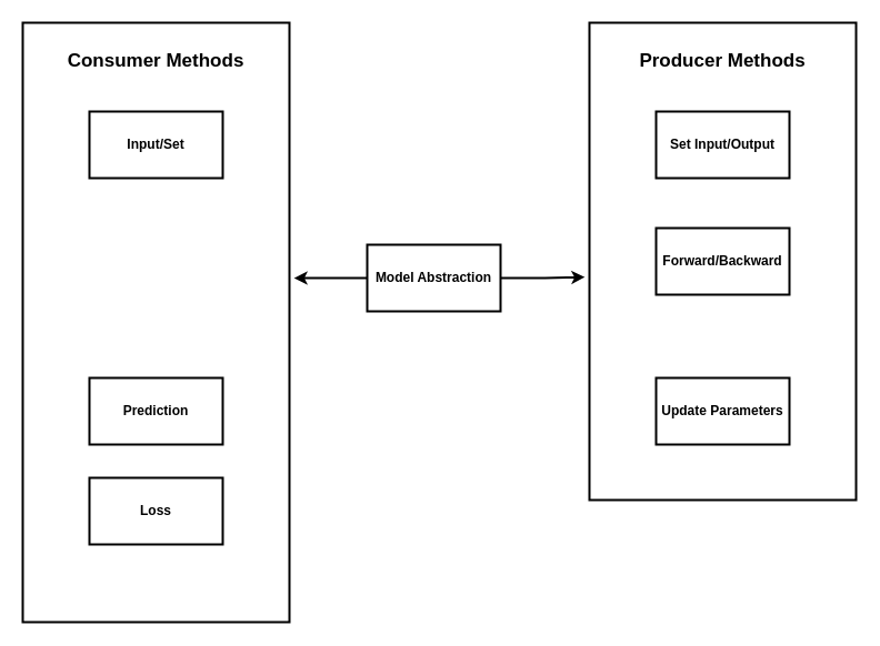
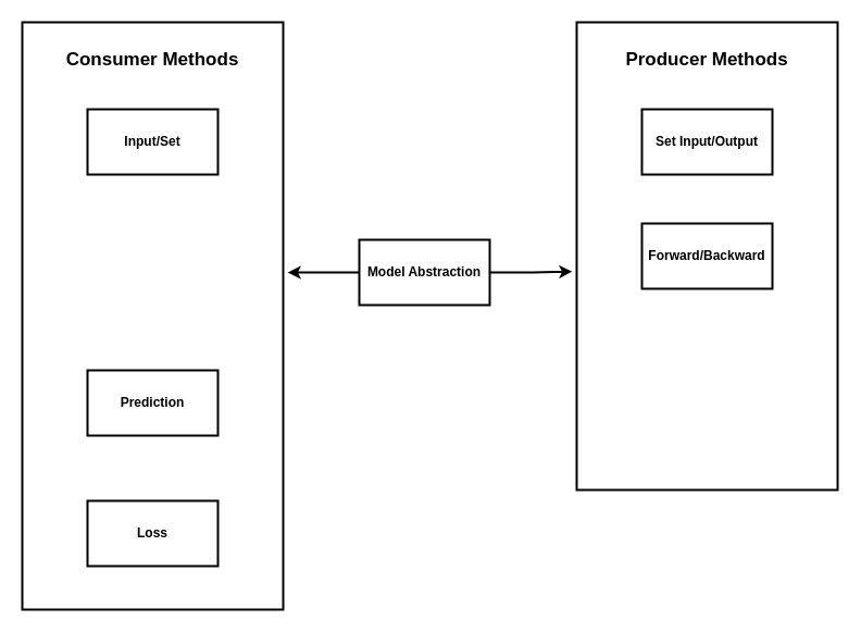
  <mxCell id="0" />
  <mxCell id="1" parent="0" />
  <mxCell id="2" value="" style="rounded=0;whiteSpace=wrap;html=1;strokeWidth=2;" vertex="1" parent="1"><mxGeometry x="20" y="20" width="240" height="540" as="geometry" /></mxCell>
  <mxCell id="3" value="&lt;b&gt;Input/Set&lt;/b&gt;" style="rounded=0;whiteSpace=wrap;html=1;strokeWidth=2;" vertex="1" parent="1"><mxGeometry x="80" y="100" width="120" height="60" as="geometry" /></mxCell>
  <mxCell id="4" value="&lt;b&gt;Prediction&lt;/b&gt;" style="rounded=0;whiteSpace=wrap;html=1;strokeWidth=2;" vertex="1" parent="1"><mxGeometry x="80" y="340" width="120" height="60" as="geometry" /></mxCell>
  <mxCell id="5" value="&lt;b&gt;Model Abstraction&lt;/b&gt;" style="rounded=0;whiteSpace=wrap;html=1;strokeWidth=2;" vertex="1" parent="1"><mxGeometry x="330" y="220" width="120" height="60" as="geometry" /></mxCell>
  <mxCell id="6" value="&lt;b&gt;&lt;font style=&quot;font-size: 17px;&quot;&gt;Consumer Methods&lt;/font&gt;&lt;/b&gt;" style="text;strokeColor=none;align=center;fillColor=none;html=1;verticalAlign=middle;whiteSpace=wrap;rounded=0;" vertex="1" parent="1"><mxGeometry x="50" y="40" width="180" height="30" as="geometry" /></mxCell>
  <mxCell id="7" value="" style="rounded=0;whiteSpace=wrap;html=1;strokeWidth=2;" vertex="1" parent="1"><mxGeometry x="530" y="20" width="240" height="430" as="geometry" /></mxCell>
  <mxCell id="8" value="&lt;b&gt;Forward/Backward&lt;/b&gt;" style="rounded=0;whiteSpace=wrap;html=1;strokeWidth=2;" vertex="1" parent="1"><mxGeometry x="590" y="205" width="120" height="60" as="geometry" /></mxCell>
- <mxCell id="9" value="&lt;b&gt;Loss&lt;/b&gt;" style="rounded=0;whiteSpace=wrap;html=1;strokeWidth=2;" vertex="1" parent="1"><mxGeometry x="80" y="430" width="120" height="60" as="geometry" /></mxCell>
- <mxCell id="10" value="&lt;b&gt;Update Parameters&lt;/b&gt;" style="rounded=0;whiteSpace=wrap;html=1;strokeWidth=2;" vertex="1" parent="1"><mxGeometry x="590" y="340" width="120" height="60" as="geometry" /></mxCell>
+ <mxCell id="9" value="&lt;b&gt;Loss&lt;/b&gt;" style="rounded=0;whiteSpace=wrap;html=1;strokeWidth=2;" vertex="1" parent="1"><mxGeometry x="80" y="460" width="120" height="60" as="geometry" /></mxCell>
  <mxCell id="11" value="&lt;b&gt;Set Input/Output&lt;/b&gt;" style="rounded=0;whiteSpace=wrap;html=1;strokeWidth=2;" vertex="1" parent="1"><mxGeometry x="590" y="100" width="120" height="60" as="geometry" /></mxCell>
  <mxCell id="12" value="&lt;b&gt;&lt;font style=&quot;font-size: 17px;&quot;&gt;Producer Methods&lt;/font&gt;&lt;/b&gt;" style="text;strokeColor=none;align=center;fillColor=none;html=1;verticalAlign=middle;whiteSpace=wrap;rounded=0;" vertex="1" parent="1"><mxGeometry x="560" y="40" width="180" height="30" as="geometry" /></mxCell>
  <mxCell id="13" style="edgeStyle=orthogonalEdgeStyle;rounded=0;orthogonalLoop=1;jettySize=auto;html=1;exitX=0;exitY=0.5;exitDx=0;exitDy=0;entryX=1.017;entryY=0.426;entryDx=0;entryDy=0;entryPerimeter=0;strokeWidth=2;" edge="1" parent="1" source="5" target="2"><mxGeometry relative="1" as="geometry" /></mxCell>
  <mxCell id="14" style="edgeStyle=orthogonalEdgeStyle;rounded=0;orthogonalLoop=1;jettySize=auto;html=1;exitX=1;exitY=0.5;exitDx=0;exitDy=0;entryX=-0.017;entryY=0.533;entryDx=0;entryDy=0;entryPerimeter=0;strokeWidth=2;" edge="1" parent="1" source="5" target="7"><mxGeometry relative="1" as="geometry" /></mxCell>
